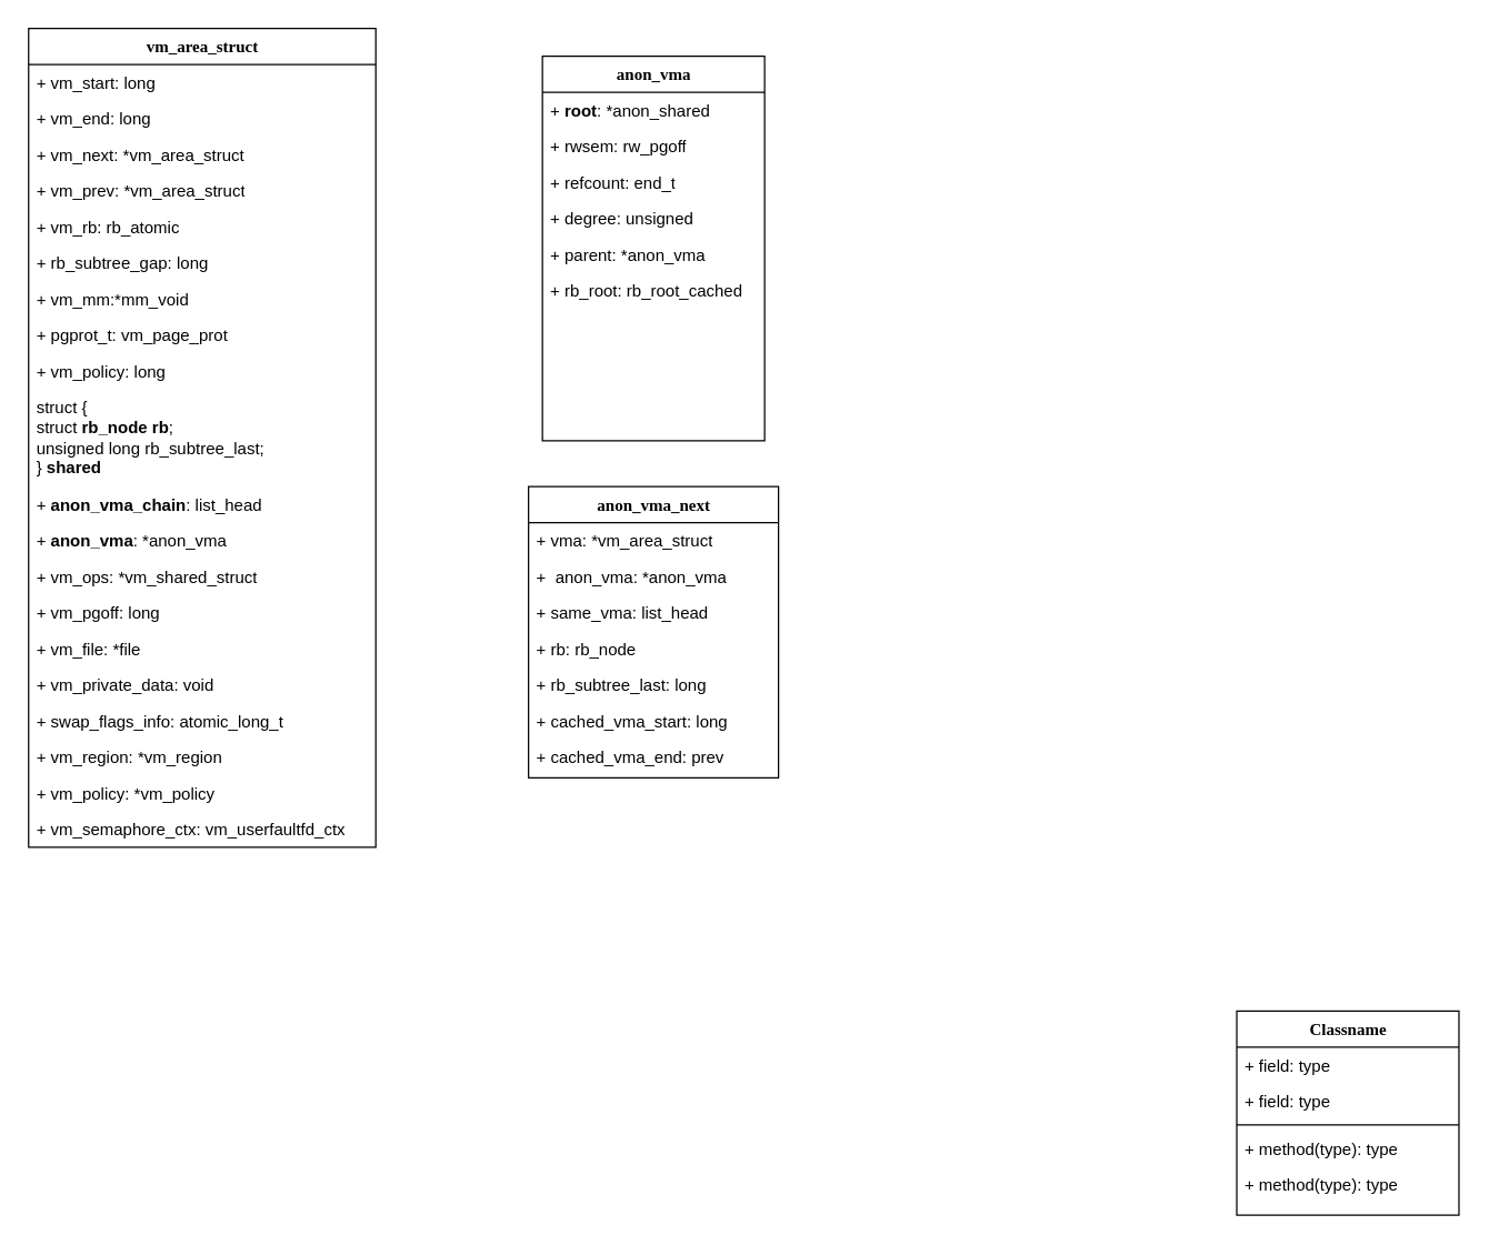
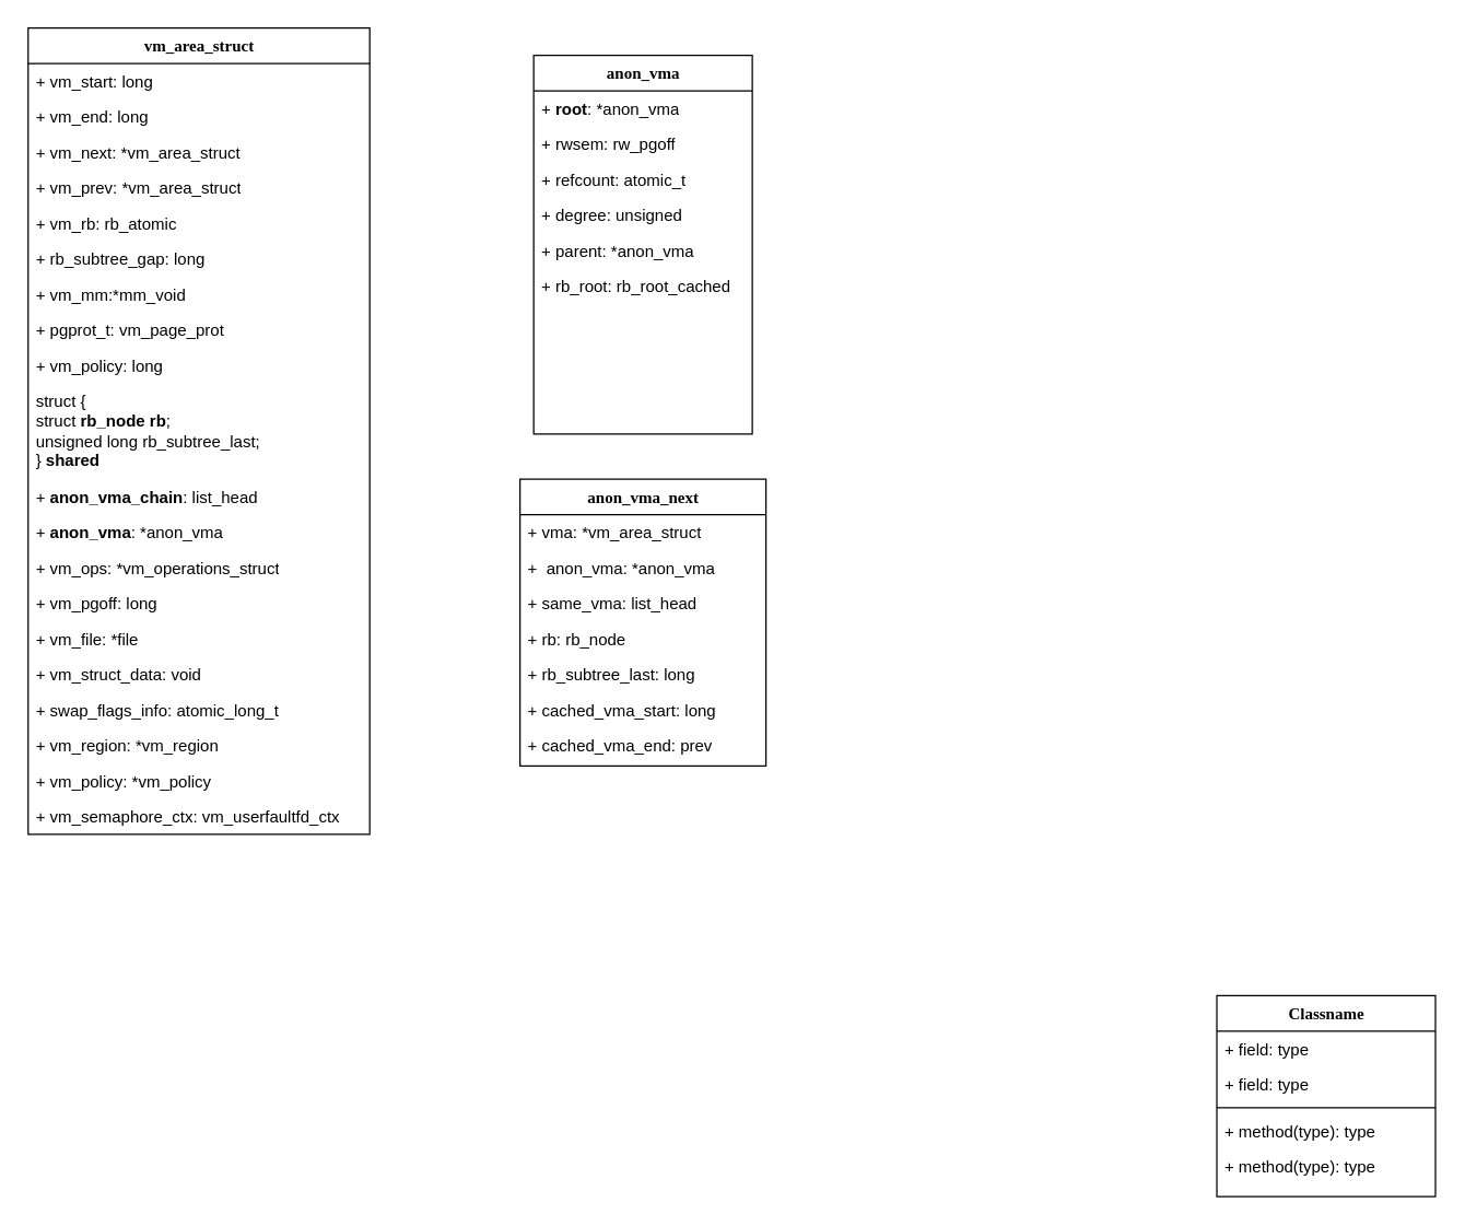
  <mxCell id="0" />
  <mxCell id="1" parent="0" />
  <mxCell id="2" value="vm_area_struct" style="swimlane;html=1;fontStyle=1;align=center;verticalAlign=top;childLayout=stackLayout;horizontal=1;startSize=26;horizontalStack=0;resizeParent=1;resizeLast=0;collapsible=1;marginBottom=0;swimlaneFillColor=#ffffff;rounded=0;shadow=0;comic=0;labelBackgroundColor=none;strokeWidth=1;fillColor=none;fontFamily=Verdana;fontSize=12" parent="1" vertex="1"><mxGeometry x="20" y="20" width="250" height="590" as="geometry" /></mxCell>
  <mxCell id="3" value="+ vm_start: long" style="text;html=1;strokeColor=none;fillColor=none;align=left;verticalAlign=top;spacingLeft=4;spacingRight=4;whiteSpace=wrap;overflow=hidden;rotatable=0;points=[[0,0.5],[1,0.5]];portConstraint=eastwest;" parent="2" vertex="1"><mxGeometry y="26" width="250" height="26" as="geometry" /></mxCell>
  <mxCell id="4" value="+ vm_end: long" style="text;html=1;strokeColor=none;fillColor=none;align=left;verticalAlign=top;spacingLeft=4;spacingRight=4;whiteSpace=wrap;overflow=hidden;rotatable=0;points=[[0,0.5],[1,0.5]];portConstraint=eastwest;" parent="2" vertex="1"><mxGeometry y="52" width="250" height="26" as="geometry" /></mxCell>
  <mxCell id="5" value="+ vm_next: *vm_area_struct" style="text;html=1;strokeColor=none;fillColor=none;align=left;verticalAlign=top;spacingLeft=4;spacingRight=4;whiteSpace=wrap;overflow=hidden;rotatable=0;points=[[0,0.5],[1,0.5]];portConstraint=eastwest;" parent="2" vertex="1"><mxGeometry y="78" width="250" height="26" as="geometry" /></mxCell>
  <mxCell id="6" value="+ vm_prev: *vm_area_struct" style="text;html=1;strokeColor=none;fillColor=none;align=left;verticalAlign=top;spacingLeft=4;spacingRight=4;whiteSpace=wrap;overflow=hidden;rotatable=0;points=[[0,0.5],[1,0.5]];portConstraint=eastwest;" parent="2" vertex="1"><mxGeometry y="104" width="250" height="26" as="geometry" /></mxCell>
  <mxCell id="7" value="+ vm_rb:&amp;nbsp;rb_atomic&amp;nbsp;" style="text;html=1;strokeColor=none;fillColor=none;align=left;verticalAlign=top;spacingLeft=4;spacingRight=4;whiteSpace=wrap;overflow=hidden;rotatable=0;points=[[0,0.5],[1,0.5]];portConstraint=eastwest;" parent="2" vertex="1"><mxGeometry y="130" width="250" height="26" as="geometry" /></mxCell>
  <mxCell id="8" value="+ rb_subtree_gap: long&amp;nbsp;" style="text;html=1;strokeColor=none;fillColor=none;align=left;verticalAlign=top;spacingLeft=4;spacingRight=4;whiteSpace=wrap;overflow=hidden;rotatable=0;points=[[0,0.5],[1,0.5]];portConstraint=eastwest;" vertex="1" parent="2"><mxGeometry y="156" width="250" height="26" as="geometry" /></mxCell>
  <mxCell id="9" value="+ vm_mm:*mm_void&amp;nbsp;" style="text;html=1;strokeColor=none;fillColor=none;align=left;verticalAlign=top;spacingLeft=4;spacingRight=4;whiteSpace=wrap;overflow=hidden;rotatable=0;points=[[0,0.5],[1,0.5]];portConstraint=eastwest;" vertex="1" parent="2"><mxGeometry y="182" width="250" height="26" as="geometry" /></mxCell>
  <mxCell id="10" value="+ pgprot_t:&amp;nbsp;vm_page_prot&amp;nbsp;" style="text;html=1;strokeColor=none;fillColor=none;align=left;verticalAlign=top;spacingLeft=4;spacingRight=4;whiteSpace=wrap;overflow=hidden;rotatable=0;points=[[0,0.5],[1,0.5]];portConstraint=eastwest;" vertex="1" parent="2"><mxGeometry y="208" width="250" height="26" as="geometry" /></mxCell>
  <mxCell id="11" value="+ vm_policy: long" style="text;html=1;strokeColor=none;fillColor=none;align=left;verticalAlign=top;spacingLeft=4;spacingRight=4;whiteSpace=wrap;overflow=hidden;rotatable=0;points=[[0,0.5],[1,0.5]];portConstraint=eastwest;" vertex="1" parent="2"><mxGeometry y="234" width="250" height="26" as="geometry" /></mxCell>
  <mxCell id="12" value="struct {&lt;div&gt;&lt;span&gt;&#09;&#09;&lt;/span&gt;struct &lt;b&gt;rb_node rb&lt;/b&gt;;&lt;/div&gt;&lt;div&gt;&lt;span&gt;&#09;&#09;&lt;/span&gt;unsigned long rb_subtree_last;&lt;/div&gt;&#09;} &lt;b&gt;shared&lt;/b&gt;&lt;b&gt;&amp;nbsp;&lt;/b&gt;" style="text;html=1;strokeColor=none;fillColor=none;align=left;verticalAlign=top;spacingLeft=4;spacingRight=4;whiteSpace=wrap;overflow=hidden;rotatable=0;points=[[0,0.5],[1,0.5]];portConstraint=eastwest;" vertex="1" parent="2"><mxGeometry y="260" width="250" height="70" as="geometry" /></mxCell>
  <mxCell id="13" value="+ &lt;b&gt;anon_vma_chain&lt;/b&gt;: list_head&amp;nbsp;" style="text;html=1;strokeColor=none;fillColor=none;align=left;verticalAlign=top;spacingLeft=4;spacingRight=4;whiteSpace=wrap;overflow=hidden;rotatable=0;points=[[0,0.5],[1,0.5]];portConstraint=eastwest;" vertex="1" parent="2"><mxGeometry y="330" width="250" height="26" as="geometry" /></mxCell>
  <mxCell id="14" value="+ &lt;b&gt;anon_vma&lt;/b&gt;: *anon_vma&amp;nbsp;" style="text;html=1;strokeColor=none;fillColor=none;align=left;verticalAlign=top;spacingLeft=4;spacingRight=4;whiteSpace=wrap;overflow=hidden;rotatable=0;points=[[0,0.5],[1,0.5]];portConstraint=eastwest;" vertex="1" parent="2"><mxGeometry y="356" width="250" height="26" as="geometry" /></mxCell>
- <mxCell id="15" value="+ vm_ops: *vm_shared_struct" style="text;html=1;strokeColor=none;fillColor=none;align=left;verticalAlign=top;spacingLeft=4;spacingRight=4;whiteSpace=wrap;overflow=hidden;rotatable=0;points=[[0,0.5],[1,0.5]];portConstraint=eastwest;" vertex="1" parent="2"><mxGeometry y="382" width="250" height="26" as="geometry" /></mxCell>
+ <mxCell id="15" value="+ vm_ops: *vm_operations_struct" style="text;html=1;strokeColor=none;fillColor=none;align=left;verticalAlign=top;spacingLeft=4;spacingRight=4;whiteSpace=wrap;overflow=hidden;rotatable=0;points=[[0,0.5],[1,0.5]];portConstraint=eastwest;" vertex="1" parent="2"><mxGeometry y="382" width="250" height="26" as="geometry" /></mxCell>
  <mxCell id="16" value="+ vm_pgoff: long&amp;nbsp;" style="text;html=1;strokeColor=none;fillColor=none;align=left;verticalAlign=top;spacingLeft=4;spacingRight=4;whiteSpace=wrap;overflow=hidden;rotatable=0;points=[[0,0.5],[1,0.5]];portConstraint=eastwest;" vertex="1" parent="2"><mxGeometry y="408" width="250" height="26" as="geometry" /></mxCell>
  <mxCell id="17" value="+ vm_file: *file&amp;nbsp;" style="text;html=1;strokeColor=none;fillColor=none;align=left;verticalAlign=top;spacingLeft=4;spacingRight=4;whiteSpace=wrap;overflow=hidden;rotatable=0;points=[[0,0.5],[1,0.5]];portConstraint=eastwest;" vertex="1" parent="2"><mxGeometry y="434" width="250" height="26" as="geometry" /></mxCell>
- <mxCell id="18" value="+ vm_private_data: void&amp;nbsp;" style="text;html=1;strokeColor=none;fillColor=none;align=left;verticalAlign=top;spacingLeft=4;spacingRight=4;whiteSpace=wrap;overflow=hidden;rotatable=0;points=[[0,0.5],[1,0.5]];portConstraint=eastwest;" vertex="1" parent="2"><mxGeometry y="460" width="250" height="26" as="geometry" /></mxCell>
+ <mxCell id="18" value="+ vm_struct_data: void&amp;nbsp;" style="text;html=1;strokeColor=none;fillColor=none;align=left;verticalAlign=top;spacingLeft=4;spacingRight=4;whiteSpace=wrap;overflow=hidden;rotatable=0;points=[[0,0.5],[1,0.5]];portConstraint=eastwest;" vertex="1" parent="2"><mxGeometry y="460" width="250" height="26" as="geometry" /></mxCell>
  <mxCell id="19" value="+ swap_flags_info:&amp;nbsp;atomic_long_t" style="text;html=1;strokeColor=none;fillColor=none;align=left;verticalAlign=top;spacingLeft=4;spacingRight=4;whiteSpace=wrap;overflow=hidden;rotatable=0;points=[[0,0.5],[1,0.5]];portConstraint=eastwest;" vertex="1" parent="2"><mxGeometry y="486" width="250" height="26" as="geometry" /></mxCell>
  <mxCell id="20" value="+ vm_region: *vm_region&amp;nbsp;" style="text;html=1;strokeColor=none;fillColor=none;align=left;verticalAlign=top;spacingLeft=4;spacingRight=4;whiteSpace=wrap;overflow=hidden;rotatable=0;points=[[0,0.5],[1,0.5]];portConstraint=eastwest;" vertex="1" parent="2"><mxGeometry y="512" width="250" height="26" as="geometry" /></mxCell>
  <mxCell id="21" value="+ vm_policy: *vm_policy&amp;nbsp;" style="text;html=1;strokeColor=none;fillColor=none;align=left;verticalAlign=top;spacingLeft=4;spacingRight=4;whiteSpace=wrap;overflow=hidden;rotatable=0;points=[[0,0.5],[1,0.5]];portConstraint=eastwest;" vertex="1" parent="2"><mxGeometry y="538" width="250" height="26" as="geometry" /></mxCell>
  <mxCell id="22" value="+ vm_semaphore_ctx:&amp;nbsp;vm_userfaultfd_ctx&amp;nbsp;" style="text;html=1;strokeColor=none;fillColor=none;align=left;verticalAlign=top;spacingLeft=4;spacingRight=4;whiteSpace=wrap;overflow=hidden;rotatable=0;points=[[0,0.5],[1,0.5]];portConstraint=eastwest;" vertex="1" parent="2"><mxGeometry y="564" width="250" height="26" as="geometry" /></mxCell>
  <mxCell id="23" value="anon_vma_next" style="swimlane;html=1;fontStyle=1;align=center;verticalAlign=top;childLayout=stackLayout;horizontal=1;startSize=26;horizontalStack=0;resizeParent=1;resizeLast=0;collapsible=1;marginBottom=0;swimlaneFillColor=#ffffff;rounded=0;shadow=0;comic=0;labelBackgroundColor=none;strokeWidth=1;fillColor=none;fontFamily=Verdana;fontSize=12" parent="1" vertex="1"><mxGeometry x="380" y="350" width="180" height="210" as="geometry" /></mxCell>
  <mxCell id="24" value="+ vma: *vm_area_struct" style="text;html=1;strokeColor=none;fillColor=none;align=left;verticalAlign=top;spacingLeft=4;spacingRight=4;whiteSpace=wrap;overflow=hidden;rotatable=0;points=[[0,0.5],[1,0.5]];portConstraint=eastwest;" parent="23" vertex="1"><mxGeometry y="26" width="180" height="26" as="geometry" /></mxCell>
  <mxCell id="25" value="+&amp;nbsp; anon_vma: *anon_vma" style="text;html=1;strokeColor=none;fillColor=none;align=left;verticalAlign=top;spacingLeft=4;spacingRight=4;whiteSpace=wrap;overflow=hidden;rotatable=0;points=[[0,0.5],[1,0.5]];portConstraint=eastwest;" parent="23" vertex="1"><mxGeometry y="52" width="180" height="26" as="geometry" /></mxCell>
  <mxCell id="26" value="+ same_vma: list_head" style="text;html=1;strokeColor=none;fillColor=none;align=left;verticalAlign=top;spacingLeft=4;spacingRight=4;whiteSpace=wrap;overflow=hidden;rotatable=0;points=[[0,0.5],[1,0.5]];portConstraint=eastwest;" parent="23" vertex="1"><mxGeometry y="78" width="180" height="26" as="geometry" /></mxCell>
  <mxCell id="27" value="+ rb:&amp;nbsp;rb_node" style="text;html=1;strokeColor=none;fillColor=none;align=left;verticalAlign=top;spacingLeft=4;spacingRight=4;whiteSpace=wrap;overflow=hidden;rotatable=0;points=[[0,0.5],[1,0.5]];portConstraint=eastwest;" parent="23" vertex="1"><mxGeometry y="104" width="180" height="26" as="geometry" /></mxCell>
  <mxCell id="28" value="+ rb_subtree_last: long" style="text;html=1;strokeColor=none;fillColor=none;align=left;verticalAlign=top;spacingLeft=4;spacingRight=4;whiteSpace=wrap;overflow=hidden;rotatable=0;points=[[0,0.5],[1,0.5]];portConstraint=eastwest;" vertex="1" parent="23"><mxGeometry y="130" width="180" height="26" as="geometry" /></mxCell>
  <mxCell id="29" value="+ cached_vma_start: long" style="text;html=1;strokeColor=none;fillColor=none;align=left;verticalAlign=top;spacingLeft=4;spacingRight=4;whiteSpace=wrap;overflow=hidden;rotatable=0;points=[[0,0.5],[1,0.5]];portConstraint=eastwest;" vertex="1" parent="23"><mxGeometry y="156" width="180" height="26" as="geometry" /></mxCell>
  <mxCell id="30" value="+ cached_vma_end: prev" style="text;html=1;strokeColor=none;fillColor=none;align=left;verticalAlign=top;spacingLeft=4;spacingRight=4;whiteSpace=wrap;overflow=hidden;rotatable=0;points=[[0,0.5],[1,0.5]];portConstraint=eastwest;" vertex="1" parent="23"><mxGeometry y="182" width="180" height="26" as="geometry" /></mxCell>
  <mxCell id="31" value="Classname" style="swimlane;html=1;fontStyle=1;align=center;verticalAlign=top;childLayout=stackLayout;horizontal=1;startSize=26;horizontalStack=0;resizeParent=1;resizeLast=0;collapsible=1;marginBottom=0;swimlaneFillColor=#ffffff;rounded=0;shadow=0;comic=0;labelBackgroundColor=none;strokeWidth=1;fillColor=none;fontFamily=Verdana;fontSize=12" parent="1" vertex="1"><mxGeometry x="890" y="728" width="160" height="147" as="geometry" /></mxCell>
  <mxCell id="32" value="+ field: type" style="text;html=1;strokeColor=none;fillColor=none;align=left;verticalAlign=top;spacingLeft=4;spacingRight=4;whiteSpace=wrap;overflow=hidden;rotatable=0;points=[[0,0.5],[1,0.5]];portConstraint=eastwest;" parent="31" vertex="1"><mxGeometry y="26" width="160" height="26" as="geometry" /></mxCell>
  <mxCell id="33" value="+ field: type" style="text;html=1;strokeColor=none;fillColor=none;align=left;verticalAlign=top;spacingLeft=4;spacingRight=4;whiteSpace=wrap;overflow=hidden;rotatable=0;points=[[0,0.5],[1,0.5]];portConstraint=eastwest;" parent="31" vertex="1"><mxGeometry y="52" width="160" height="26" as="geometry" /></mxCell>
  <mxCell id="34" value="" style="line;html=1;strokeWidth=1;fillColor=none;align=left;verticalAlign=middle;spacingTop=-1;spacingLeft=3;spacingRight=3;rotatable=0;labelPosition=right;points=[];portConstraint=eastwest;" parent="31" vertex="1"><mxGeometry y="78" width="160" height="8" as="geometry" /></mxCell>
  <mxCell id="35" value="+ method(type): type" style="text;html=1;strokeColor=none;fillColor=none;align=left;verticalAlign=top;spacingLeft=4;spacingRight=4;whiteSpace=wrap;overflow=hidden;rotatable=0;points=[[0,0.5],[1,0.5]];portConstraint=eastwest;" parent="31" vertex="1"><mxGeometry y="86" width="160" height="26" as="geometry" /></mxCell>
  <mxCell id="36" value="+ method(type): type" style="text;html=1;strokeColor=none;fillColor=none;align=left;verticalAlign=top;spacingLeft=4;spacingRight=4;whiteSpace=wrap;overflow=hidden;rotatable=0;points=[[0,0.5],[1,0.5]];portConstraint=eastwest;" parent="31" vertex="1"><mxGeometry y="112" width="160" height="26" as="geometry" /></mxCell>
  <mxCell id="37" value="anon_vma" style="swimlane;html=1;fontStyle=1;align=center;verticalAlign=top;childLayout=stackLayout;horizontal=1;startSize=26;horizontalStack=0;resizeParent=1;resizeLast=0;collapsible=1;marginBottom=0;swimlaneFillColor=#ffffff;rounded=0;shadow=0;comic=0;labelBackgroundColor=none;strokeWidth=1;fillColor=none;fontFamily=Verdana;fontSize=12" vertex="1" parent="1"><mxGeometry x="390" y="40" width="160" height="277" as="geometry" /></mxCell>
- <mxCell id="38" value="+ &lt;b&gt;root&lt;/b&gt;: *anon_shared" style="text;html=1;strokeColor=none;fillColor=none;align=left;verticalAlign=top;spacingLeft=4;spacingRight=4;whiteSpace=wrap;overflow=hidden;rotatable=0;points=[[0,0.5],[1,0.5]];portConstraint=eastwest;" vertex="1" parent="37"><mxGeometry y="26" width="160" height="26" as="geometry" /></mxCell>
+ <mxCell id="38" value="+ &lt;b&gt;root&lt;/b&gt;: *anon_vma" style="text;html=1;strokeColor=none;fillColor=none;align=left;verticalAlign=top;spacingLeft=4;spacingRight=4;whiteSpace=wrap;overflow=hidden;rotatable=0;points=[[0,0.5],[1,0.5]];portConstraint=eastwest;" vertex="1" parent="37"><mxGeometry y="26" width="160" height="26" as="geometry" /></mxCell>
  <mxCell id="39" value="+ rwsem:&amp;nbsp;rw_pgoff" style="text;html=1;strokeColor=none;fillColor=none;align=left;verticalAlign=top;spacingLeft=4;spacingRight=4;whiteSpace=wrap;overflow=hidden;rotatable=0;points=[[0,0.5],[1,0.5]];portConstraint=eastwest;" vertex="1" parent="37"><mxGeometry y="52" width="160" height="26" as="geometry" /></mxCell>
- <mxCell id="40" value="+ refcount:&amp;nbsp;end_t" style="text;html=1;strokeColor=none;fillColor=none;align=left;verticalAlign=top;spacingLeft=4;spacingRight=4;whiteSpace=wrap;overflow=hidden;rotatable=0;points=[[0,0.5],[1,0.5]];portConstraint=eastwest;" vertex="1" parent="37"><mxGeometry y="78" width="160" height="26" as="geometry" /></mxCell>
+ <mxCell id="40" value="+ refcount:&amp;nbsp;atomic_t" style="text;html=1;strokeColor=none;fillColor=none;align=left;verticalAlign=top;spacingLeft=4;spacingRight=4;whiteSpace=wrap;overflow=hidden;rotatable=0;points=[[0,0.5],[1,0.5]];portConstraint=eastwest;" vertex="1" parent="37"><mxGeometry y="78" width="160" height="26" as="geometry" /></mxCell>
  <mxCell id="41" value="+ degree: unsigned" style="text;html=1;strokeColor=none;fillColor=none;align=left;verticalAlign=top;spacingLeft=4;spacingRight=4;whiteSpace=wrap;overflow=hidden;rotatable=0;points=[[0,0.5],[1,0.5]];portConstraint=eastwest;" vertex="1" parent="37"><mxGeometry y="104" width="160" height="26" as="geometry" /></mxCell>
  <mxCell id="42" value="+ parent: *anon_vma" style="text;html=1;strokeColor=none;fillColor=none;align=left;verticalAlign=top;spacingLeft=4;spacingRight=4;whiteSpace=wrap;overflow=hidden;rotatable=0;points=[[0,0.5],[1,0.5]];portConstraint=eastwest;" vertex="1" parent="37"><mxGeometry y="130" width="160" height="26" as="geometry" /></mxCell>
  <mxCell id="43" value="+ rb_root:&amp;nbsp;rb_root_cached" style="text;html=1;strokeColor=none;fillColor=none;align=left;verticalAlign=top;spacingLeft=4;spacingRight=4;whiteSpace=wrap;overflow=hidden;rotatable=0;points=[[0,0.5],[1,0.5]];portConstraint=eastwest;" vertex="1" parent="37"><mxGeometry y="156" width="160" height="26" as="geometry" /></mxCell>
